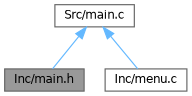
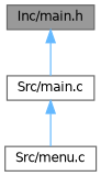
  digraph {
    node [color=grey40 fillcolor=white fontname=Helvetica fontsize=10 shape=box style=filled]
    edge [color=steelblue1 dir=back fontname=Helvetica fontsize=10 labelfontname=Helvetica labelfontsize=10 style=solid]
    n1 [color=gray40 fillcolor=grey60 fontcolor=black height=0.2 label="Inc/main.h" width=0.4]
    n2 [height=0.2 label="Src/main.c" width=0.4]
-   n3 [height=0.2 label="Inc/menu.c" width=0.4]
-   n2 -> n1
+   n3 [height=0.2 label="Src/menu.c" width=0.4]
+   n1 -> n2
    n2 -> n3
  }
